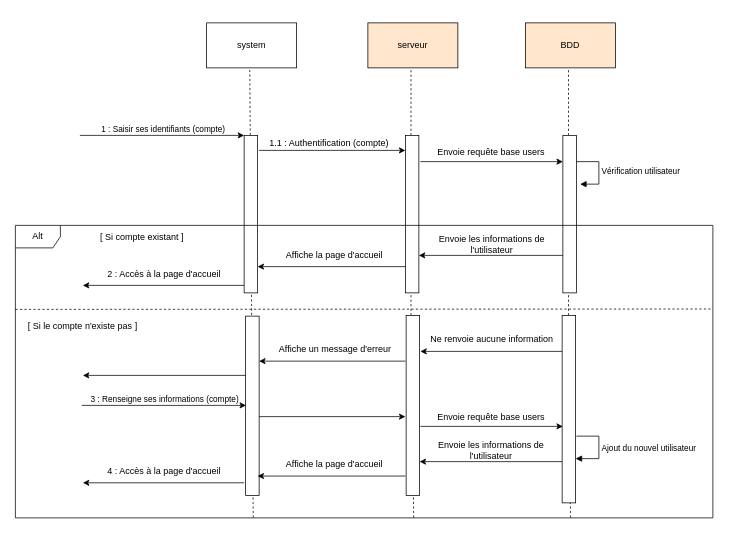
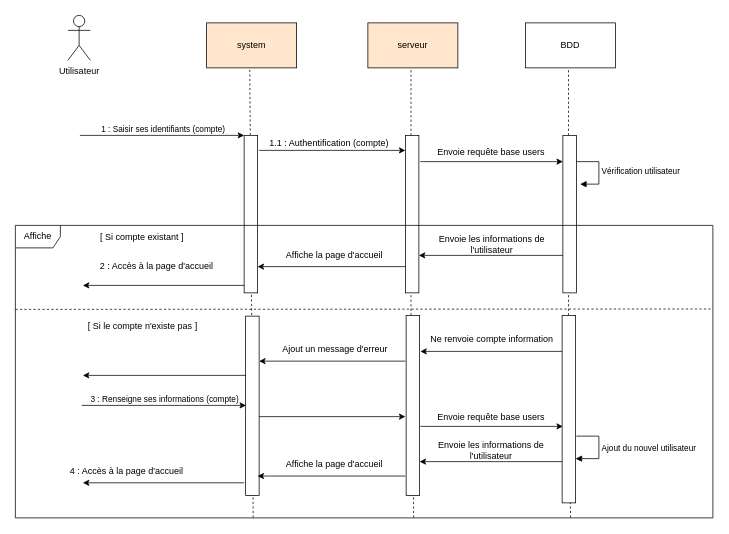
  <mxCell id="0" />
  <mxCell id="1" parent="0" />
- <mxCell id="3" value="system" style="rounded=0;whiteSpace=wrap;html=1;" parent="1" vertex="1"><mxGeometry x="275" y="30" width="120" height="60" as="geometry" /></mxCell>
+ <mxCell id="2" value="Utilisateur" style="shape=umlActor;verticalLabelPosition=bottom;verticalAlign=top;html=1;outlineConnect=0;" parent="1" vertex="1"><mxGeometry x="90" y="20" width="30" height="60" as="geometry" /></mxCell>
+ <mxCell id="3" value="system" style="rounded=0;whiteSpace=wrap;html=1;fillColor=#ffe6cc;" parent="1" vertex="1"><mxGeometry x="275" y="30" width="120" height="60" as="geometry" /></mxCell>
  <mxCell id="4" value="" style="endArrow=none;dashed=1;html=1;rounded=0;entryX=0.5;entryY=0.5;entryDx=0;entryDy=0;entryPerimeter=0;exitX=0.341;exitY=0.999;exitDx=0;exitDy=0;exitPerimeter=0;" parent="1" source="20" edge="1"><mxGeometry width="50" height="50" relative="1" as="geometry"><mxPoint x="337.5" y="720" as="sourcePoint" /><mxPoint x="332.5" y="90" as="targetPoint" /></mxGeometry></mxCell>
  <mxCell id="5" value="" style="html=1;points=[];perimeter=orthogonalPerimeter;outlineConnect=0;targetShapes=umlLifeline;portConstraint=eastwest;newEdgeStyle={&quot;edgeStyle&quot;:&quot;elbowEdgeStyle&quot;,&quot;elbow&quot;:&quot;vertical&quot;,&quot;curved&quot;:0,&quot;rounded&quot;:0};" parent="1" vertex="1"><mxGeometry x="325" y="180" width="18" height="210" as="geometry" /></mxCell>
  <mxCell id="6" value="" style="endArrow=classic;html=1;rounded=0;" parent="1" target="5" edge="1"><mxGeometry width="50" height="50" relative="1" as="geometry"><mxPoint x="106" y="180" as="sourcePoint" /><mxPoint x="156" y="130" as="targetPoint" /></mxGeometry></mxCell>
  <mxCell id="7" value="1 : Saisir ses identifiants (compte)" style="edgeLabel;html=1;align=center;verticalAlign=middle;resizable=0;points=[];" parent="6" vertex="1" connectable="0"><mxGeometry x="0.315" y="-3" relative="1" as="geometry"><mxPoint x="-34" y="-12" as="offset" /></mxGeometry></mxCell>
  <mxCell id="8" value="serveur" style="rounded=0;whiteSpace=wrap;html=1;fillColor=#ffe6cc;" parent="1" vertex="1"><mxGeometry x="490" y="30" width="120" height="60" as="geometry" /></mxCell>
  <mxCell id="9" value="" style="endArrow=none;dashed=1;html=1;rounded=0;entryX=0.5;entryY=0.5;entryDx=0;entryDy=0;entryPerimeter=0;" parent="1" source="33" edge="1"><mxGeometry width="50" height="50" relative="1" as="geometry"><mxPoint x="552.5" y="720" as="sourcePoint" /><mxPoint x="547.5" y="90" as="targetPoint" /></mxGeometry></mxCell>
  <mxCell id="10" value="" style="html=1;points=[];perimeter=orthogonalPerimeter;outlineConnect=0;targetShapes=umlLifeline;portConstraint=eastwest;newEdgeStyle={&quot;edgeStyle&quot;:&quot;elbowEdgeStyle&quot;,&quot;elbow&quot;:&quot;vertical&quot;,&quot;curved&quot;:0,&quot;rounded&quot;:0};" parent="1" vertex="1"><mxGeometry x="540" y="180" width="18" height="210" as="geometry" /></mxCell>
- <mxCell id="11" value="BDD" style="rounded=0;whiteSpace=wrap;html=1;fillColor=#ffe6cc;" parent="1" vertex="1"><mxGeometry x="700" y="30" width="120" height="60" as="geometry" /></mxCell>
+ <mxCell id="11" value="BDD" style="rounded=0;whiteSpace=wrap;html=1;" parent="1" vertex="1"><mxGeometry x="700" y="30" width="120" height="60" as="geometry" /></mxCell>
  <mxCell id="12" value="" style="endArrow=none;dashed=1;html=1;rounded=0;entryX=0.5;entryY=0.5;entryDx=0;entryDy=0;entryPerimeter=0;" parent="1" source="31" edge="1"><mxGeometry width="50" height="50" relative="1" as="geometry"><mxPoint x="762.5" y="720" as="sourcePoint" /><mxPoint x="757.5" y="90" as="targetPoint" /></mxGeometry></mxCell>
  <mxCell id="13" value="" style="html=1;points=[];perimeter=orthogonalPerimeter;outlineConnect=0;targetShapes=umlLifeline;portConstraint=eastwest;newEdgeStyle={&quot;edgeStyle&quot;:&quot;elbowEdgeStyle&quot;,&quot;elbow&quot;:&quot;vertical&quot;,&quot;curved&quot;:0,&quot;rounded&quot;:0};" parent="1" vertex="1"><mxGeometry x="750" y="180" width="18" height="210" as="geometry" /></mxCell>
  <mxCell id="14" value="" style="endArrow=classic;html=1;rounded=0;" parent="1" target="10" edge="1"><mxGeometry width="50" height="50" relative="1" as="geometry"><mxPoint x="345" y="200" as="sourcePoint" /><mxPoint x="500" y="200" as="targetPoint" /></mxGeometry></mxCell>
  <mxCell id="15" value="1.1 : Authentification (compte)" style="text;html=1;align=center;verticalAlign=middle;resizable=0;points=[];autosize=1;strokeColor=none;fillColor=none;" parent="1" vertex="1"><mxGeometry x="348" y="175" width="180" height="30" as="geometry" /></mxCell>
  <mxCell id="16" value="Envoie requête base users" style="text;html=1;align=center;verticalAlign=middle;resizable=0;points=[];autosize=1;strokeColor=none;fillColor=none;" parent="1" vertex="1"><mxGeometry x="569" y="188" width="170" height="30" as="geometry" /></mxCell>
  <mxCell id="17" value="" style="endArrow=classic;html=1;rounded=0;" parent="1" target="13" edge="1"><mxGeometry width="50" height="50" relative="1" as="geometry"><mxPoint x="560" y="215" as="sourcePoint" /><mxPoint x="610" y="165" as="targetPoint" /></mxGeometry></mxCell>
  <mxCell id="18" value="Vérification utilisateur" style="html=1;align=left;spacingLeft=2;endArrow=block;rounded=0;edgeStyle=orthogonalEdgeStyle;curved=0;rounded=0;" parent="1" edge="1"><mxGeometry relative="1" as="geometry"><mxPoint x="768" y="215" as="sourcePoint" /><Array as="points"><mxPoint x="798" y="245" /></Array><mxPoint x="773" y="245" as="targetPoint" /></mxGeometry></mxCell>
  <mxCell id="19" value="[ Si compte existant ]" style="text;html=1;strokeColor=none;fillColor=none;align=center;verticalAlign=middle;whiteSpace=wrap;rounded=0;" parent="1" vertex="1"><mxGeometry x="104" y="301" width="170" height="30" as="geometry" /></mxCell>
- <mxCell id="20" value="Alt" style="shape=umlFrame;whiteSpace=wrap;html=1;pointerEvents=0;" parent="1" vertex="1"><mxGeometry x="20" y="300" width="930" height="390" as="geometry" /></mxCell>
+ <mxCell id="20" value="Affiche" style="shape=umlFrame;whiteSpace=wrap;html=1;pointerEvents=0;" parent="1" vertex="1"><mxGeometry x="20" y="300" width="930" height="390" as="geometry" /></mxCell>
  <mxCell id="21" value="" style="endArrow=classic;html=1;rounded=0;" parent="1" target="10" edge="1"><mxGeometry width="50" height="50" relative="1" as="geometry"><mxPoint x="750" y="340" as="sourcePoint" /><mxPoint x="570" y="340" as="targetPoint" /></mxGeometry></mxCell>
  <mxCell id="22" value="Envoie les informations de&lt;br&gt;l'utilisateur" style="text;html=1;align=center;verticalAlign=middle;resizable=0;points=[];autosize=1;strokeColor=none;fillColor=none;" parent="1" vertex="1"><mxGeometry x="575" y="305" width="160" height="40" as="geometry" /></mxCell>
  <mxCell id="23" value="" style="endArrow=classic;html=1;rounded=0;" parent="1" target="5" edge="1"><mxGeometry width="50" height="50" relative="1" as="geometry"><mxPoint x="540" y="355" as="sourcePoint" /><mxPoint x="350" y="355" as="targetPoint" /></mxGeometry></mxCell>
  <mxCell id="24" value="Affiche la page d'accueil" style="text;html=1;align=center;verticalAlign=middle;resizable=0;points=[];autosize=1;strokeColor=none;fillColor=none;" parent="1" vertex="1"><mxGeometry x="370" y="325" width="150" height="30" as="geometry" /></mxCell>
  <mxCell id="25" value="" style="endArrow=classic;html=1;rounded=0;" parent="1" edge="1"><mxGeometry width="50" height="50" relative="1" as="geometry"><mxPoint x="325" y="380" as="sourcePoint" /><mxPoint x="110" y="380" as="targetPoint" /></mxGeometry></mxCell>
- <mxCell id="26" value="2 : Accès à la page d'accueil" style="text;html=1;align=center;verticalAlign=middle;resizable=0;points=[];autosize=1;strokeColor=none;fillColor=none;" parent="1" vertex="1"><mxGeometry x="133" y="350" width="170" height="30" as="geometry" /></mxCell>
+ <mxCell id="26" value="2 : Accès à la page d'accueil" style="text;html=1;align=center;verticalAlign=middle;resizable=0;points=[];autosize=1;strokeColor=none;fillColor=none;" parent="1" vertex="1"><mxGeometry x="123" y="340" width="170" height="30" as="geometry" /></mxCell>
  <mxCell id="27" value="" style="endArrow=none;dashed=1;html=1;rounded=0;entryX=1;entryY=0.223;entryDx=0;entryDy=0;entryPerimeter=0;" parent="1" edge="1"><mxGeometry width="50" height="50" relative="1" as="geometry"><mxPoint x="20" y="412" as="sourcePoint" /><mxPoint x="950" y="411.48" as="targetPoint" /></mxGeometry></mxCell>
- <mxCell id="28" value="[ Si le compte n'existe pas ]" style="text;html=1;strokeColor=none;fillColor=none;align=center;verticalAlign=middle;whiteSpace=wrap;rounded=0;" parent="1" vertex="1"><mxGeometry x="25" y="420" width="170" height="30" as="geometry" /></mxCell>
+ <mxCell id="28" value="[ Si le compte n'existe pas ]" style="text;html=1;strokeColor=none;fillColor=none;align=center;verticalAlign=middle;whiteSpace=wrap;rounded=0;" parent="1" vertex="1"><mxGeometry x="105" y="420" width="170" height="30" as="geometry" /></mxCell>
  <mxCell id="29" value="" style="html=1;points=[];perimeter=orthogonalPerimeter;outlineConnect=0;targetShapes=umlLifeline;portConstraint=eastwest;newEdgeStyle={&quot;edgeStyle&quot;:&quot;elbowEdgeStyle&quot;,&quot;elbow&quot;:&quot;vertical&quot;,&quot;curved&quot;:0,&quot;rounded&quot;:0};" parent="1" vertex="1"><mxGeometry x="327" y="421" width="18" height="239" as="geometry" /></mxCell>
  <mxCell id="30" value="" style="endArrow=none;dashed=1;html=1;rounded=0;entryX=0.5;entryY=0.5;entryDx=0;entryDy=0;entryPerimeter=0;exitX=0.796;exitY=0.999;exitDx=0;exitDy=0;exitPerimeter=0;" parent="1" source="20" target="31" edge="1"><mxGeometry width="50" height="50" relative="1" as="geometry"><mxPoint x="762.5" y="720" as="sourcePoint" /><mxPoint x="757.5" y="90" as="targetPoint" /></mxGeometry></mxCell>
  <mxCell id="31" value="" style="html=1;points=[];perimeter=orthogonalPerimeter;outlineConnect=0;targetShapes=umlLifeline;portConstraint=eastwest;newEdgeStyle={&quot;edgeStyle&quot;:&quot;elbowEdgeStyle&quot;,&quot;elbow&quot;:&quot;vertical&quot;,&quot;curved&quot;:0,&quot;rounded&quot;:0};" parent="1" vertex="1"><mxGeometry x="749" y="420" width="18" height="250" as="geometry" /></mxCell>
  <mxCell id="32" value="" style="endArrow=none;dashed=1;html=1;rounded=0;entryX=0.5;entryY=0.5;entryDx=0;entryDy=0;entryPerimeter=0;exitX=0.571;exitY=0.999;exitDx=0;exitDy=0;exitPerimeter=0;" parent="1" source="20" target="33" edge="1"><mxGeometry width="50" height="50" relative="1" as="geometry"><mxPoint x="552.5" y="720" as="sourcePoint" /><mxPoint x="547.5" y="90" as="targetPoint" /></mxGeometry></mxCell>
  <mxCell id="33" value="" style="html=1;points=[];perimeter=orthogonalPerimeter;outlineConnect=0;targetShapes=umlLifeline;portConstraint=eastwest;newEdgeStyle={&quot;edgeStyle&quot;:&quot;elbowEdgeStyle&quot;,&quot;elbow&quot;:&quot;vertical&quot;,&quot;curved&quot;:0,&quot;rounded&quot;:0};" parent="1" vertex="1"><mxGeometry x="541" y="420" width="18" height="240" as="geometry" /></mxCell>
  <mxCell id="34" value="" style="endArrow=classic;html=1;rounded=0;" parent="1" edge="1"><mxGeometry width="50" height="50" relative="1" as="geometry"><mxPoint x="749" y="468" as="sourcePoint" /><mxPoint x="560" y="468" as="targetPoint" /></mxGeometry></mxCell>
- <mxCell id="35" value="Ne renvoie aucune information" style="text;html=1;align=center;verticalAlign=middle;resizable=0;points=[];autosize=1;strokeColor=none;fillColor=none;" parent="1" vertex="1"><mxGeometry x="560" y="437" width="190" height="30" as="geometry" /></mxCell>
+ <mxCell id="35" value="Ne renvoie compte information" style="text;html=1;align=center;verticalAlign=middle;resizable=0;points=[];autosize=1;strokeColor=none;fillColor=none;" parent="1" vertex="1"><mxGeometry x="560" y="437" width="190" height="30" as="geometry" /></mxCell>
  <mxCell id="36" value="" style="endArrow=classic;html=1;rounded=0;" parent="1" target="29" edge="1"><mxGeometry width="50" height="50" relative="1" as="geometry"><mxPoint x="540" y="481" as="sourcePoint" /><mxPoint x="351" y="481" as="targetPoint" /></mxGeometry></mxCell>
- <mxCell id="37" value="Affiche un message d'erreur" style="text;html=1;align=center;verticalAlign=middle;resizable=0;points=[];autosize=1;strokeColor=none;fillColor=none;" parent="1" vertex="1"><mxGeometry x="361" y="450" width="170" height="30" as="geometry" /></mxCell>
+ <mxCell id="37" value="Ajout un message d'erreur" style="text;html=1;align=center;verticalAlign=middle;resizable=0;points=[];autosize=1;strokeColor=none;fillColor=none;" parent="1" vertex="1"><mxGeometry x="361" y="450" width="170" height="30" as="geometry" /></mxCell>
  <mxCell id="38" value="" style="endArrow=classic;html=1;rounded=0;" parent="1" source="29" edge="1"><mxGeometry width="50" height="50" relative="1" as="geometry"><mxPoint x="327" y="498" as="sourcePoint" /><mxPoint x="110" y="500" as="targetPoint" /></mxGeometry></mxCell>
  <mxCell id="39" value="2 : N'est pas authentifié" style="text;html=1;align=center;verticalAlign=middle;resizable=0;points=[];autosize=1;strokeColor=none;fillColor=none;" parent="1" vertex="1"><mxGeometry x="143" y="517" width="150" height="30" as="geometry" /></mxCell>
  <mxCell id="40" value="" style="endArrow=classic;html=1;rounded=0;" parent="1" edge="1"><mxGeometry width="50" height="50" relative="1" as="geometry"><mxPoint x="108.5" y="540" as="sourcePoint" /><mxPoint x="327.5" y="540" as="targetPoint" /></mxGeometry></mxCell>
  <mxCell id="41" value="3 : Renseigne ses informations (compte)" style="edgeLabel;html=1;align=center;verticalAlign=middle;resizable=0;points=[];" parent="40" vertex="1" connectable="0"><mxGeometry x="0.315" y="-3" relative="1" as="geometry"><mxPoint x="-34" y="-12" as="offset" /></mxGeometry></mxCell>
  <mxCell id="42" value="" style="endArrow=classic;html=1;rounded=0;" parent="1" edge="1"><mxGeometry width="50" height="50" relative="1" as="geometry"><mxPoint x="345" y="555" as="sourcePoint" /><mxPoint x="540" y="555" as="targetPoint" /></mxGeometry></mxCell>
  <mxCell id="43" value="Envoie requête base users" style="text;html=1;align=center;verticalAlign=middle;resizable=0;points=[];autosize=1;strokeColor=none;fillColor=none;" parent="1" vertex="1"><mxGeometry x="569" y="541" width="170" height="30" as="geometry" /></mxCell>
  <mxCell id="44" value="" style="endArrow=classic;html=1;rounded=0;" parent="1" edge="1"><mxGeometry width="50" height="50" relative="1" as="geometry"><mxPoint x="560" y="568" as="sourcePoint" /><mxPoint x="750" y="568" as="targetPoint" /></mxGeometry></mxCell>
  <mxCell id="45" value="Ajout du nouvel utilisateur" style="html=1;align=left;spacingLeft=2;endArrow=block;rounded=0;edgeStyle=orthogonalEdgeStyle;curved=0;rounded=0;" parent="1" edge="1"><mxGeometry relative="1" as="geometry"><mxPoint x="768" y="581" as="sourcePoint" /><Array as="points"><mxPoint x="798" y="581" /><mxPoint x="798" y="611" /></Array><mxPoint x="767" y="611" as="targetPoint" /></mxGeometry></mxCell>
  <mxCell id="46" value="" style="endArrow=classic;html=1;rounded=0;" parent="1" target="33" edge="1"><mxGeometry width="50" height="50" relative="1" as="geometry"><mxPoint x="749" y="615" as="sourcePoint" /><mxPoint x="557" y="615" as="targetPoint" /></mxGeometry></mxCell>
  <mxCell id="47" value="Envoie les informations de&lt;br&gt;l'utilisateur" style="text;html=1;align=center;verticalAlign=middle;resizable=0;points=[];autosize=1;strokeColor=none;fillColor=none;" parent="1" vertex="1"><mxGeometry x="574" y="580" width="160" height="40" as="geometry" /></mxCell>
  <mxCell id="48" value="" style="endArrow=classic;html=1;rounded=0;" parent="1" edge="1"><mxGeometry width="50" height="50" relative="1" as="geometry"><mxPoint x="540" y="634.23" as="sourcePoint" /><mxPoint x="343" y="634.23" as="targetPoint" /></mxGeometry></mxCell>
  <mxCell id="49" value="Affiche la page d'accueil" style="text;html=1;align=center;verticalAlign=middle;resizable=0;points=[];autosize=1;strokeColor=none;fillColor=none;" parent="1" vertex="1"><mxGeometry x="370" y="604.23" width="150" height="30" as="geometry" /></mxCell>
  <mxCell id="50" value="" style="endArrow=classic;html=1;rounded=0;" parent="1" edge="1"><mxGeometry width="50" height="50" relative="1" as="geometry"><mxPoint x="325" y="643.23" as="sourcePoint" /><mxPoint x="110" y="643.23" as="targetPoint" /></mxGeometry></mxCell>
- <mxCell id="51" value="4 : Accès à la page d'accueil" style="text;html=1;align=center;verticalAlign=middle;resizable=0;points=[];autosize=1;strokeColor=none;fillColor=none;" parent="1" vertex="1"><mxGeometry x="133" y="613.23" width="170" height="30" as="geometry" /></mxCell>
+ <mxCell id="51" value="4 : Accès à la page d'accueil" style="text;html=1;align=center;verticalAlign=middle;resizable=0;points=[];autosize=1;strokeColor=none;fillColor=none;" parent="1" vertex="1"><mxGeometry x="83" y="613.23" width="170" height="30" as="geometry" /></mxCell>
